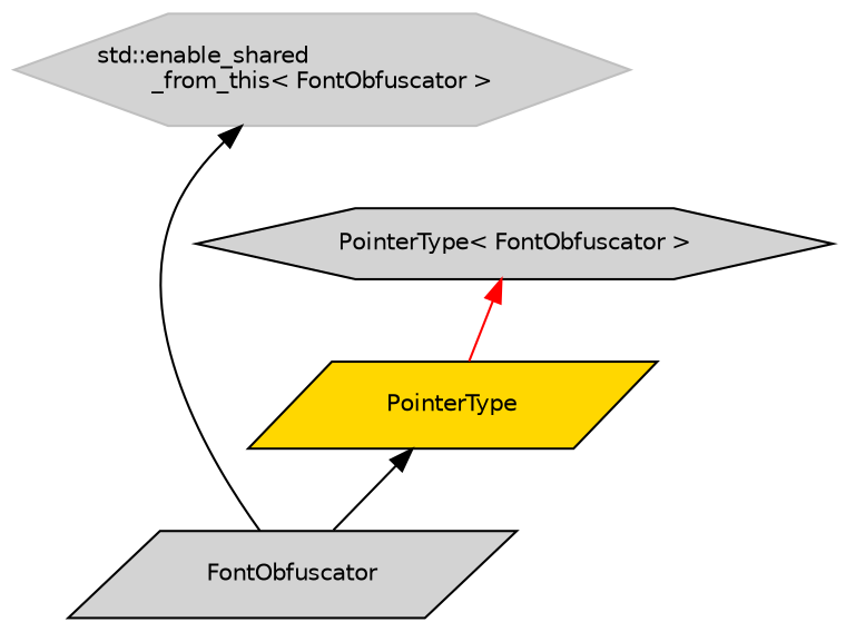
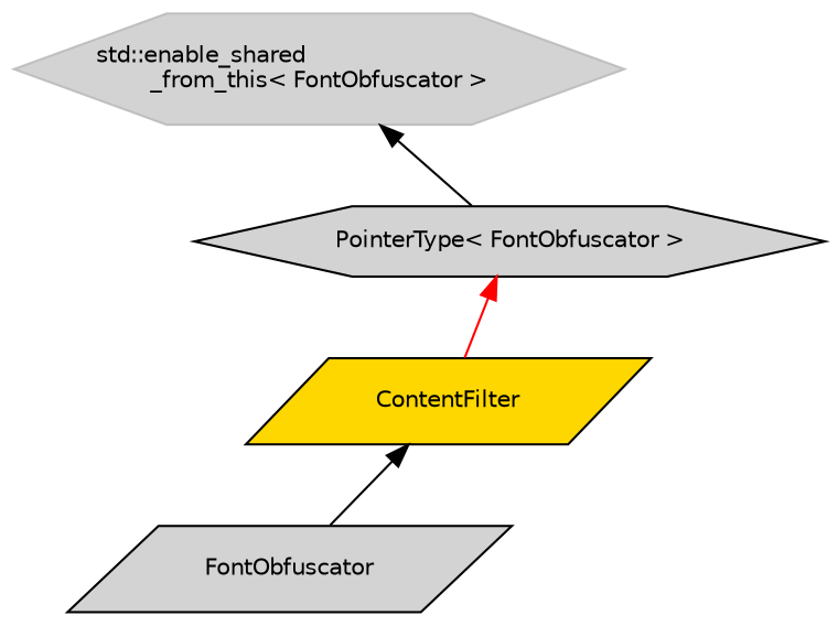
  digraph {
    node [color=black fillcolor=lightgrey fontname=Helvetica fontsize=10 shape=parallelogram style=filled]
    edge [color=black dir=back fontname=Helvetica fontsize=10 labelfontname=Helvetica labelfontsize=10 style=solid]
    n1 [fontcolor=black height=0.2 label=FontObfuscator width=0.4]
-   n2 [fillcolor=gold height=0.2 label=PointerType width=0.4]
+   n2 [fillcolor=gold height=0.2 label=ContentFilter width=0.4]
    n3 [height=0.2 label="PointerType\< FontObfuscator \>" shape=hexagon width=0.4]
    n4 [color=grey75 height=0.2 label="std::enable_shared\l_from_this\< FontObfuscator \>" shape=hexagon width=0.4]
    n2 -> n1
    n3 -> n2 [color=red]
-   n4 -> n1
+   n4 -> n3
  }
